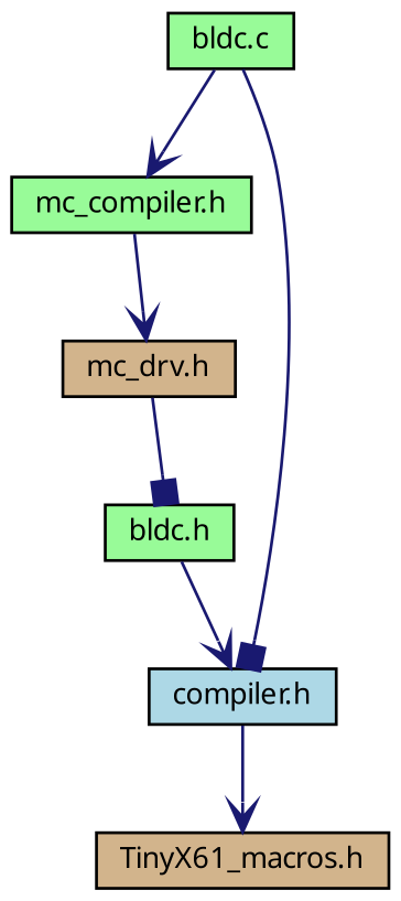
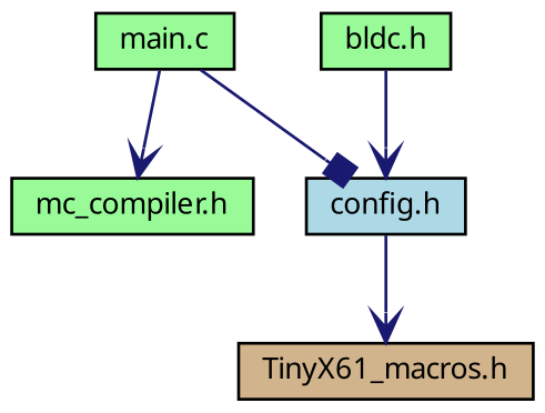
  digraph {
    node [color=black fillcolor=palegreen fontname="FreeSans.ttf" fontsize=10 shape=record style=filled]
    edge [arrowhead=vee color=midnightblue fontname="FreeSans.ttf" fontsize=10 labelfontname="FreeSans.ttf" labelfontsize=10 style=solid]
-   n1 [fontcolor=black height=0.2 label="bldc.c" width=0.4]
+   n1 [fontcolor=black height=0.2 label="main.c" width=0.4]
    n2 [height=0.2 label="mc_compiler.h" width=0.4]
-   n3 [fillcolor=lightblue height=0.2 label="compiler.h" width=0.4]
-   n4 [fillcolor=tan height=0.2 label="mc_drv.h" width=0.4]
+   n3 [fillcolor=lightblue height=0.2 label="config.h" width=0.4]
    n5 [fillcolor=tan height=0.2 label="TinyX61_macros.h" width=0.4]
    n6 [height=0.2 label="bldc.h" width=0.4]
    n1 -> n2
    n1 -> n3 [arrowhead=box]
-   n2 -> n4
    n3 -> n5
-   n4 -> n6 [arrowhead=box]
    n6 -> n3
  }
